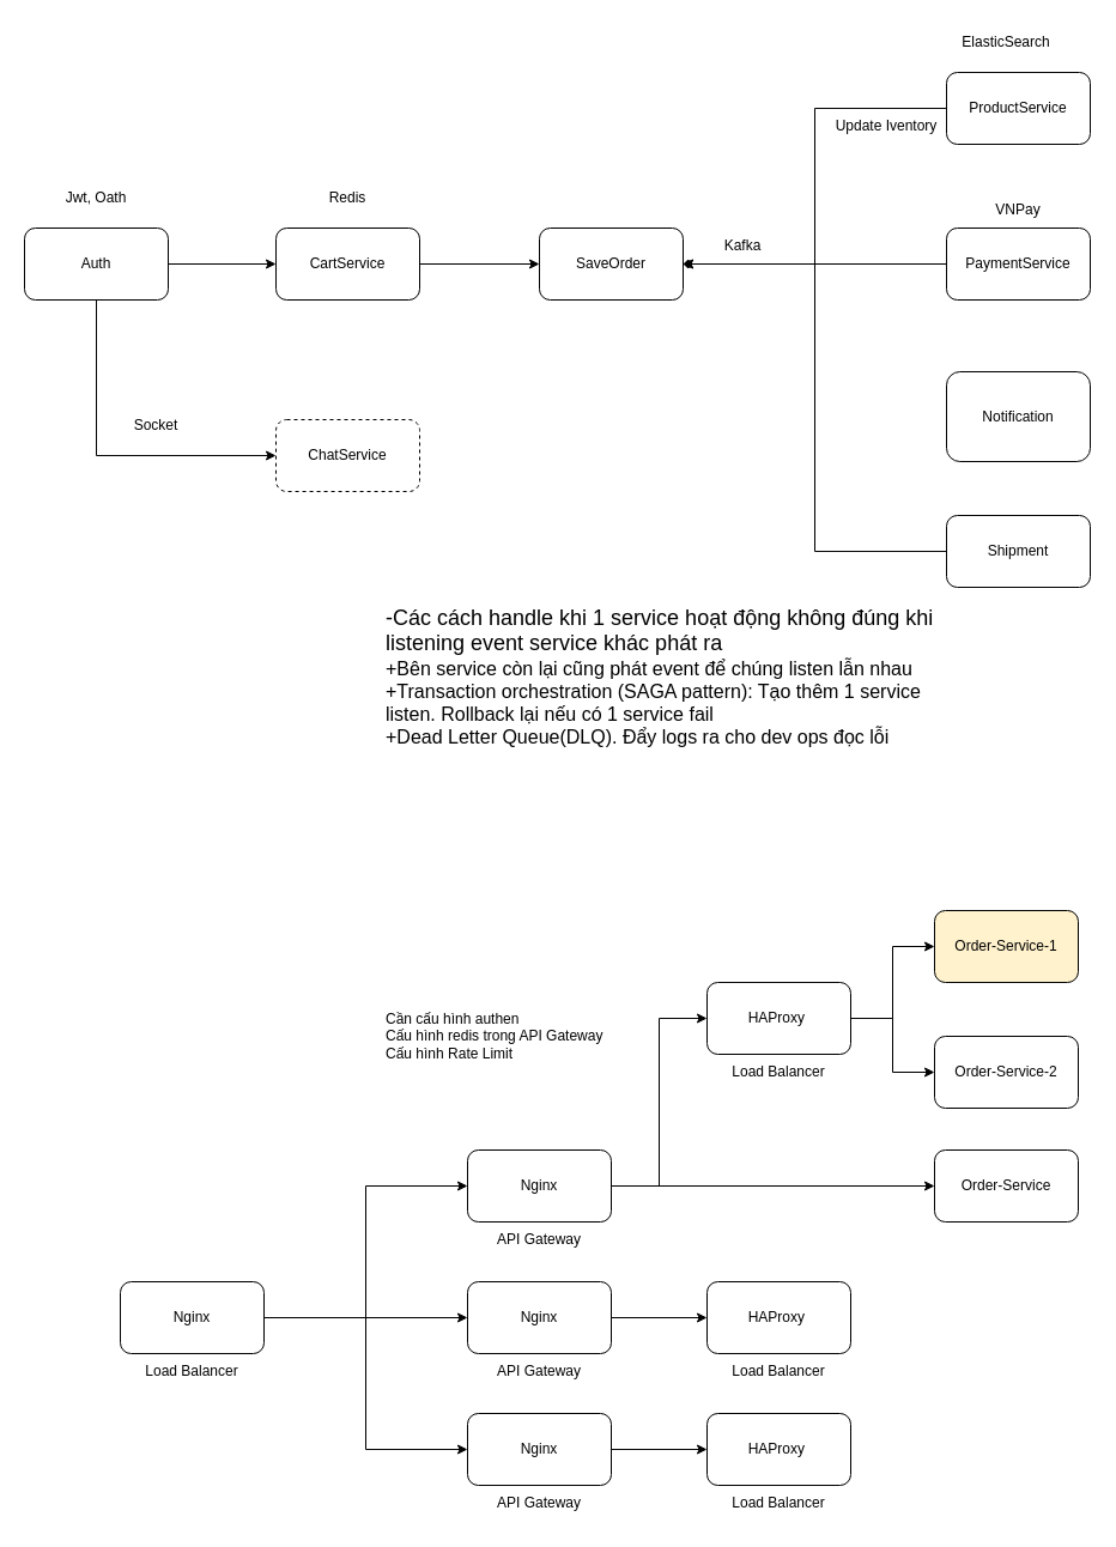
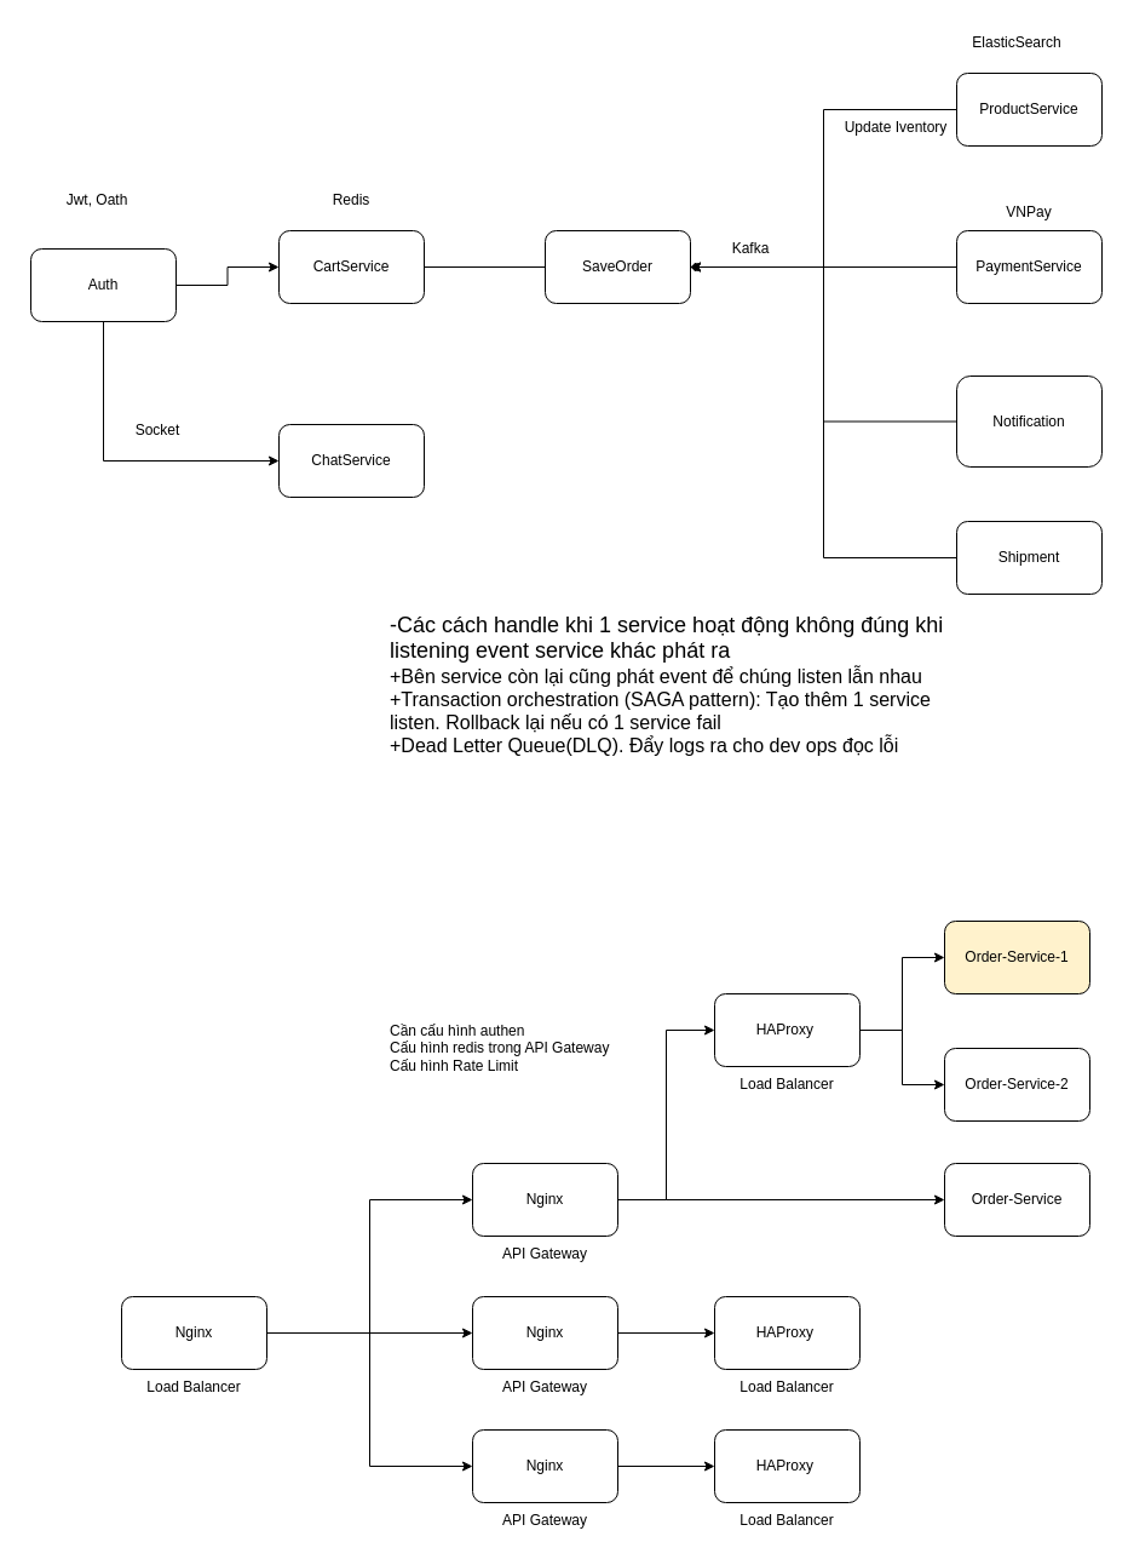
  <mxCell id="0" />
  <mxCell id="1" parent="0" />
  <mxCell id="2" style="edgeStyle=orthogonalEdgeStyle;rounded=0;orthogonalLoop=1;jettySize=auto;html=1;exitX=0;exitY=0.5;exitDx=0;exitDy=0;entryX=1;entryY=0.5;entryDx=0;entryDy=0;endArrow=diamond;" parent="1" source="7" target="6" edge="1"><mxGeometry relative="1" as="geometry" /></mxCell>
+ <mxCell id="3" style="edgeStyle=orthogonalEdgeStyle;rounded=0;orthogonalLoop=1;jettySize=auto;html=1;exitX=0;exitY=0.5;exitDx=0;exitDy=0;entryX=1;entryY=0.5;entryDx=0;entryDy=0;" parent="1" source="9" target="6" edge="1"><mxGeometry relative="1" as="geometry" /></mxCell>
  <mxCell id="4" style="edgeStyle=orthogonalEdgeStyle;rounded=0;orthogonalLoop=1;jettySize=auto;html=1;exitX=0;exitY=0.5;exitDx=0;exitDy=0;entryX=1;entryY=0.5;entryDx=0;entryDy=0;" parent="1" source="10" target="6" edge="1"><mxGeometry relative="1" as="geometry" /></mxCell>
  <mxCell id="5" style="edgeStyle=orthogonalEdgeStyle;rounded=0;orthogonalLoop=1;jettySize=auto;html=1;exitX=0;exitY=0.5;exitDx=0;exitDy=0;entryX=1;entryY=0.5;entryDx=0;entryDy=0;" parent="1" source="17" target="6" edge="1"><mxGeometry relative="1" as="geometry" /></mxCell>
  <mxCell id="6" value="SaveOrder" style="rounded=1;whiteSpace=wrap;html=1;" parent="1" vertex="1"><mxGeometry x="450" y="190" width="120" height="60" as="geometry" /></mxCell>
  <mxCell id="7" value="PaymentService" style="rounded=1;whiteSpace=wrap;html=1;" parent="1" vertex="1"><mxGeometry x="790" y="190" width="120" height="60" as="geometry" /></mxCell>
- <mxCell id="8" value="ChatService" style="rounded=1;whiteSpace=wrap;html=1;dashed=1;" parent="1" vertex="1"><mxGeometry x="230" y="350" width="120" height="60" as="geometry" /></mxCell>
+ <mxCell id="8" value="ChatService" style="rounded=1;whiteSpace=wrap;html=1;" parent="1" vertex="1"><mxGeometry x="230" y="350" width="120" height="60" as="geometry" /></mxCell>
  <mxCell id="9" value="Notification" style="rounded=1;whiteSpace=wrap;html=1;" parent="1" vertex="1"><mxGeometry x="790" y="310" width="120" height="75" as="geometry" /></mxCell>
  <mxCell id="10" value="ProductService" style="rounded=1;whiteSpace=wrap;html=1;" parent="1" vertex="1"><mxGeometry x="790" y="60" width="120" height="60" as="geometry" /></mxCell>
- <mxCell id="11" style="edgeStyle=orthogonalEdgeStyle;rounded=0;orthogonalLoop=1;jettySize=auto;html=1;exitX=1;exitY=0.5;exitDx=0;exitDy=0;entryX=0;entryY=0.5;entryDx=0;entryDy=0;" parent="1" source="12" target="6" edge="1"><mxGeometry relative="1" as="geometry" /></mxCell>
+ <mxCell id="11" style="edgeStyle=orthogonalEdgeStyle;rounded=0;orthogonalLoop=1;jettySize=auto;html=1;exitX=1;exitY=0.5;exitDx=0;exitDy=0;entryX=0;entryY=0.5;entryDx=0;entryDy=0;endArrow=none;" parent="1" source="12" target="6" edge="1"><mxGeometry relative="1" as="geometry" /></mxCell>
  <mxCell id="12" value="CartService" style="rounded=1;whiteSpace=wrap;html=1;" parent="1" vertex="1"><mxGeometry x="230" y="190" width="120" height="60" as="geometry" /></mxCell>
  <mxCell id="13" style="edgeStyle=orthogonalEdgeStyle;rounded=0;orthogonalLoop=1;jettySize=auto;html=1;exitX=1;exitY=0.5;exitDx=0;exitDy=0;entryX=0;entryY=0.5;entryDx=0;entryDy=0;" parent="1" source="15" target="12" edge="1"><mxGeometry relative="1" as="geometry" /></mxCell>
  <mxCell id="14" style="edgeStyle=orthogonalEdgeStyle;rounded=0;orthogonalLoop=1;jettySize=auto;html=1;exitX=0.5;exitY=1;exitDx=0;exitDy=0;entryX=0;entryY=0.5;entryDx=0;entryDy=0;" parent="1" source="15" target="8" edge="1"><mxGeometry relative="1" as="geometry" /></mxCell>
- <mxCell id="15" value="Auth" style="rounded=1;whiteSpace=wrap;html=1;" parent="1" vertex="1"><mxGeometry x="20" y="190" width="120" height="60" as="geometry" /></mxCell>
+ <mxCell id="15" value="Auth" style="rounded=1;whiteSpace=wrap;html=1;" parent="1" vertex="1"><mxGeometry x="25" y="205" width="120" height="60" as="geometry" /></mxCell>
  <mxCell id="16" value="Kafka" style="text;html=1;align=center;verticalAlign=middle;whiteSpace=wrap;rounded=0;" parent="1" vertex="1"><mxGeometry x="590" y="190" width="60" height="30" as="geometry" /></mxCell>
  <mxCell id="17" value="Shipment" style="rounded=1;whiteSpace=wrap;html=1;" parent="1" vertex="1"><mxGeometry x="790" y="430" width="120" height="60" as="geometry" /></mxCell>
  <mxCell id="18" value="ElasticSearch" style="text;html=1;align=center;verticalAlign=middle;whiteSpace=wrap;rounded=0;" parent="1" vertex="1"><mxGeometry x="810" y="20" width="60" height="30" as="geometry" /></mxCell>
  <mxCell id="19" value="Redis" style="text;html=1;align=center;verticalAlign=middle;whiteSpace=wrap;rounded=0;" parent="1" vertex="1"><mxGeometry x="260" y="150" width="60" height="30" as="geometry" /></mxCell>
  <mxCell id="20" value="Socket" style="text;html=1;align=center;verticalAlign=middle;whiteSpace=wrap;rounded=0;" parent="1" vertex="1"><mxGeometry x="100" y="340" width="60" height="30" as="geometry" /></mxCell>
  <mxCell id="21" value="VNPay" style="text;html=1;align=center;verticalAlign=middle;whiteSpace=wrap;rounded=0;" parent="1" vertex="1"><mxGeometry x="820" y="160" width="60" height="30" as="geometry" /></mxCell>
  <mxCell id="22" value="Jwt, Oath" style="text;html=1;align=center;verticalAlign=middle;whiteSpace=wrap;rounded=0;" parent="1" vertex="1"><mxGeometry x="50" y="150" width="60" height="30" as="geometry" /></mxCell>
  <mxCell id="23" value="&lt;font style=&quot;font-size: 18px;&quot;&gt;-Các cách handle khi 1 service hoạt động không đúng khi listening event service khác phát ra&lt;/font&gt;&lt;div&gt;&lt;font size=&quot;3&quot;&gt;+Bên service còn lại cũng phát event để chúng listen lẫn nhau&lt;/font&gt;&lt;/div&gt;&lt;div&gt;&lt;font size=&quot;3&quot;&gt;+Transaction orchestration (SAGA pattern): Tạo thêm 1 service listen. Rollback lại nếu có 1 service fail&lt;/font&gt;&lt;/div&gt;&lt;div&gt;&lt;font size=&quot;3&quot;&gt;+Dead Letter Queue(DLQ). Đẩy logs ra cho dev ops đọc lỗi&lt;/font&gt;&lt;/div&gt;" style="text;html=1;align=left;verticalAlign=middle;whiteSpace=wrap;rounded=0;" parent="1" vertex="1"><mxGeometry x="320" y="500" width="460" height="130" as="geometry" /></mxCell>
  <mxCell id="24" value="Update Iventory" style="text;html=1;align=center;verticalAlign=middle;whiteSpace=wrap;rounded=0;" parent="1" vertex="1"><mxGeometry x="690" y="90" width="100" height="30" as="geometry" /></mxCell>
  <mxCell id="25" style="edgeStyle=orthogonalEdgeStyle;rounded=0;orthogonalLoop=1;jettySize=auto;html=1;exitX=1;exitY=0.5;exitDx=0;exitDy=0;entryX=0;entryY=0.5;entryDx=0;entryDy=0;" edge="1" parent="1" source="28" target="33"><mxGeometry relative="1" as="geometry" /></mxCell>
  <mxCell id="26" style="edgeStyle=orthogonalEdgeStyle;rounded=0;orthogonalLoop=1;jettySize=auto;html=1;exitX=1;exitY=0.5;exitDx=0;exitDy=0;entryX=0;entryY=0.5;entryDx=0;entryDy=0;" edge="1" parent="1" source="28" target="30"><mxGeometry relative="1" as="geometry" /></mxCell>
  <mxCell id="27" style="edgeStyle=orthogonalEdgeStyle;rounded=0;orthogonalLoop=1;jettySize=auto;html=1;exitX=1;exitY=0.5;exitDx=0;exitDy=0;entryX=0;entryY=0.5;entryDx=0;entryDy=0;" edge="1" parent="1" source="28" target="35"><mxGeometry relative="1" as="geometry" /></mxCell>
  <mxCell id="28" value="Nginx" style="rounded=1;whiteSpace=wrap;html=1;" vertex="1" parent="1"><mxGeometry x="100" y="1070" width="120" height="60" as="geometry" /></mxCell>
  <mxCell id="29" style="edgeStyle=orthogonalEdgeStyle;rounded=0;orthogonalLoop=1;jettySize=auto;html=1;exitX=1;exitY=0.5;exitDx=0;exitDy=0;entryX=0;entryY=0.5;entryDx=0;entryDy=0;" edge="1" parent="1" source="30" target="39"><mxGeometry relative="1" as="geometry" /></mxCell>
  <mxCell id="30" value="Nginx" style="rounded=1;whiteSpace=wrap;html=1;" vertex="1" parent="1"><mxGeometry x="390" y="1070" width="120" height="60" as="geometry" /></mxCell>
  <mxCell id="31" style="edgeStyle=orthogonalEdgeStyle;rounded=0;orthogonalLoop=1;jettySize=auto;html=1;exitX=1;exitY=0.5;exitDx=0;exitDy=0;entryX=0;entryY=0.5;entryDx=0;entryDy=0;" edge="1" parent="1" source="33" target="38"><mxGeometry relative="1" as="geometry" /></mxCell>
  <mxCell id="32" style="edgeStyle=orthogonalEdgeStyle;rounded=0;orthogonalLoop=1;jettySize=auto;html=1;exitX=1;exitY=0.5;exitDx=0;exitDy=0;entryX=0;entryY=0.5;entryDx=0;entryDy=0;" edge="1" parent="1" source="33" target="50"><mxGeometry relative="1" as="geometry" /></mxCell>
  <mxCell id="33" value="Nginx" style="rounded=1;whiteSpace=wrap;html=1;" vertex="1" parent="1"><mxGeometry x="390" y="960" width="120" height="60" as="geometry" /></mxCell>
  <mxCell id="34" style="edgeStyle=orthogonalEdgeStyle;rounded=0;orthogonalLoop=1;jettySize=auto;html=1;exitX=1;exitY=0.5;exitDx=0;exitDy=0;entryX=0;entryY=0.5;entryDx=0;entryDy=0;" edge="1" parent="1" source="35" target="40"><mxGeometry relative="1" as="geometry" /></mxCell>
  <mxCell id="35" value="Nginx" style="rounded=1;whiteSpace=wrap;html=1;" vertex="1" parent="1"><mxGeometry x="390" y="1180" width="120" height="60" as="geometry" /></mxCell>
  <mxCell id="36" style="edgeStyle=orthogonalEdgeStyle;rounded=0;orthogonalLoop=1;jettySize=auto;html=1;exitX=1;exitY=0.5;exitDx=0;exitDy=0;entryX=0;entryY=0.5;entryDx=0;entryDy=0;" edge="1" parent="1" source="38" target="48"><mxGeometry relative="1" as="geometry" /></mxCell>
  <mxCell id="37" style="edgeStyle=orthogonalEdgeStyle;rounded=0;orthogonalLoop=1;jettySize=auto;html=1;exitX=1;exitY=0.5;exitDx=0;exitDy=0;entryX=0;entryY=0.5;entryDx=0;entryDy=0;" edge="1" parent="1" source="38" target="49"><mxGeometry relative="1" as="geometry" /></mxCell>
  <mxCell id="38" value="HAProxy&amp;nbsp;" style="rounded=1;whiteSpace=wrap;html=1;" vertex="1" parent="1"><mxGeometry x="590" y="820" width="120" height="60" as="geometry" /></mxCell>
  <mxCell id="39" value="HAProxy&amp;nbsp;" style="rounded=1;whiteSpace=wrap;html=1;" vertex="1" parent="1"><mxGeometry x="590" y="1070" width="120" height="60" as="geometry" /></mxCell>
  <mxCell id="40" value="HAProxy&amp;nbsp;" style="rounded=1;whiteSpace=wrap;html=1;" vertex="1" parent="1"><mxGeometry x="590" y="1180" width="120" height="60" as="geometry" /></mxCell>
  <mxCell id="41" value="Load Balancer" style="text;html=1;align=center;verticalAlign=middle;whiteSpace=wrap;rounded=0;" vertex="1" parent="1"><mxGeometry x="115" y="1130" width="90" height="30" as="geometry" /></mxCell>
  <mxCell id="42" value="Load Balancer" style="text;html=1;align=center;verticalAlign=middle;whiteSpace=wrap;rounded=0;" vertex="1" parent="1"><mxGeometry x="605" y="880" width="90" height="30" as="geometry" /></mxCell>
  <mxCell id="43" value="Load Balancer" style="text;html=1;align=center;verticalAlign=middle;whiteSpace=wrap;rounded=0;" vertex="1" parent="1"><mxGeometry x="605" y="1130" width="90" height="30" as="geometry" /></mxCell>
  <mxCell id="44" value="Load Balancer" style="text;html=1;align=center;verticalAlign=middle;whiteSpace=wrap;rounded=0;" vertex="1" parent="1"><mxGeometry x="605" y="1240" width="90" height="30" as="geometry" /></mxCell>
  <mxCell id="45" value="API Gateway" style="text;html=1;align=center;verticalAlign=middle;whiteSpace=wrap;rounded=0;" vertex="1" parent="1"><mxGeometry x="410" y="1020" width="80" height="30" as="geometry" /></mxCell>
  <mxCell id="46" value="API Gateway" style="text;html=1;align=center;verticalAlign=middle;whiteSpace=wrap;rounded=0;" vertex="1" parent="1"><mxGeometry x="410" y="1130" width="80" height="30" as="geometry" /></mxCell>
  <mxCell id="47" value="API Gateway" style="text;html=1;align=center;verticalAlign=middle;whiteSpace=wrap;rounded=0;" vertex="1" parent="1"><mxGeometry x="410" y="1240" width="80" height="30" as="geometry" /></mxCell>
  <mxCell id="48" value="Order-Service-1" style="rounded=1;whiteSpace=wrap;html=1;fillColor=#fff2cc;" vertex="1" parent="1"><mxGeometry x="780" y="760" width="120" height="60" as="geometry" /></mxCell>
  <mxCell id="49" value="Order-Service-2" style="rounded=1;whiteSpace=wrap;html=1;" vertex="1" parent="1"><mxGeometry x="780" y="865" width="120" height="60" as="geometry" /></mxCell>
  <mxCell id="50" value="Order-Service" style="rounded=1;whiteSpace=wrap;html=1;" vertex="1" parent="1"><mxGeometry x="780" y="960" width="120" height="60" as="geometry" /></mxCell>
  <mxCell id="51" value="Cần cấu hình authen&lt;div&gt;Cấu hình redis trong API Gateway&lt;/div&gt;&lt;div&gt;Cấu hình Rate Limit&lt;/div&gt;" style="text;html=1;align=left;verticalAlign=middle;whiteSpace=wrap;rounded=0;" vertex="1" parent="1"><mxGeometry x="320" y="850" width="240" height="30" as="geometry" /></mxCell>
